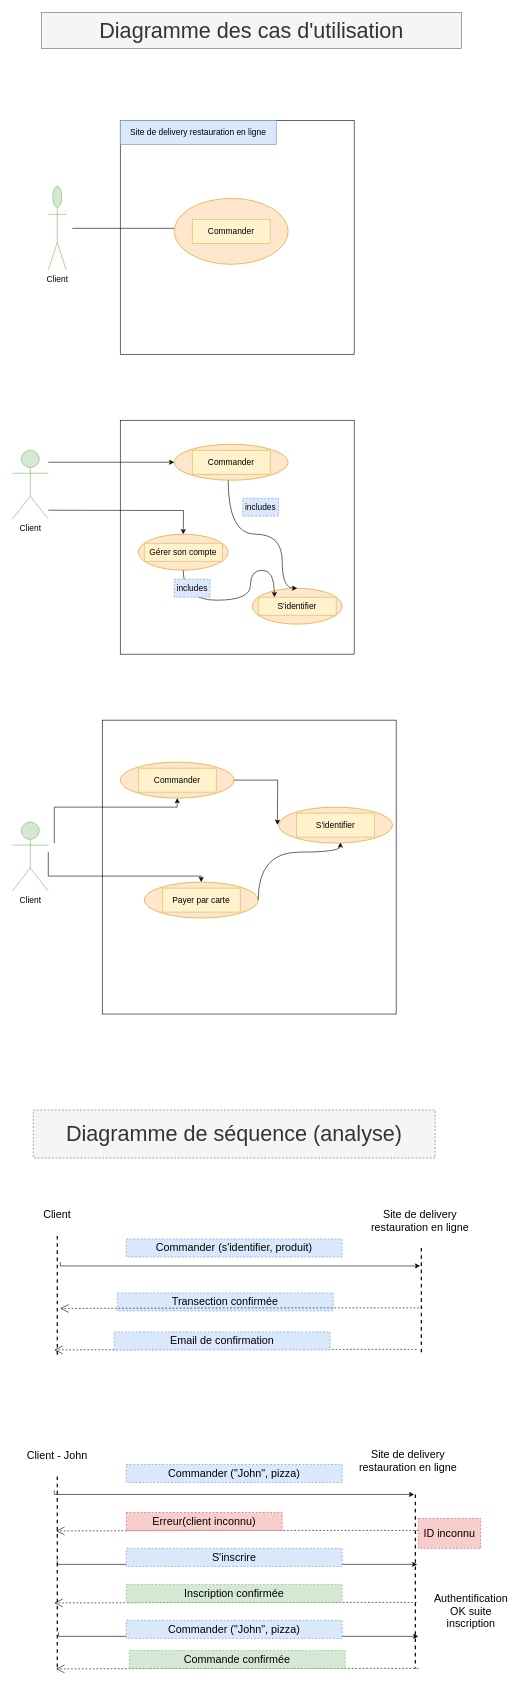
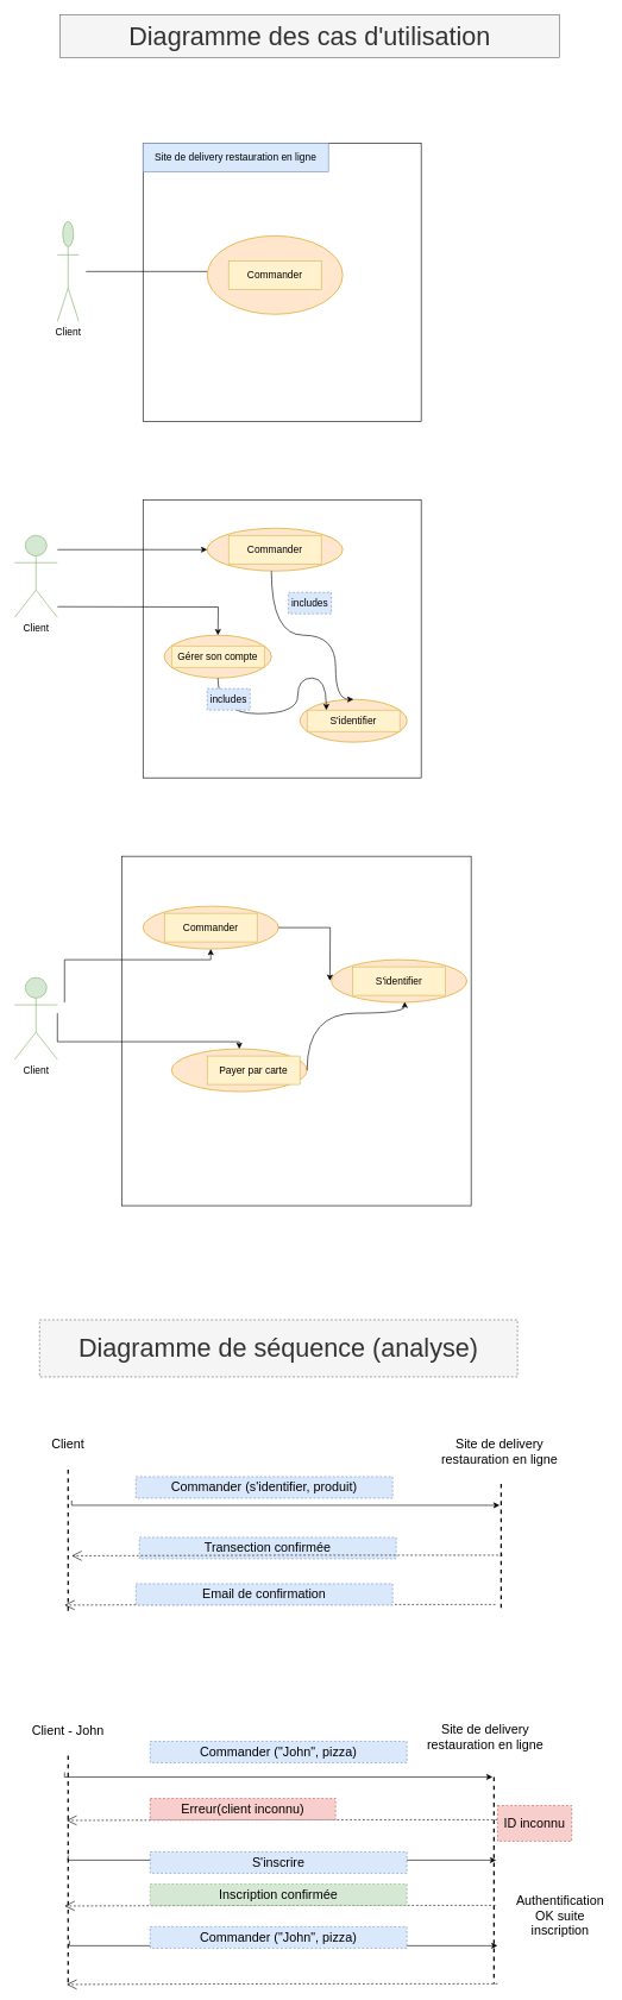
  <mxCell id="0" />
  <mxCell id="1" parent="0" />
  <mxCell id="2" value="" style="whiteSpace=wrap;html=1;aspect=fixed;" parent="1" vertex="1"><mxGeometry x="200" y="200" width="390" height="390" as="geometry" /></mxCell>
  <mxCell id="3" value="" style="ellipse;whiteSpace=wrap;html=1;fillColor=#ffe6cc;strokeColor=#d79b00;" parent="1" vertex="1"><mxGeometry x="290" y="330" width="190" height="110" as="geometry" /></mxCell>
  <mxCell id="4" value="&lt;font style=&quot;font-size: 14px&quot;&gt;Commander&lt;/font&gt;" style="text;html=1;strokeColor=#d6b656;fillColor=#fff2cc;align=center;verticalAlign=middle;whiteSpace=wrap;rounded=0;" parent="1" vertex="1"><mxGeometry x="320" y="365" width="130" height="40" as="geometry" /></mxCell>
  <mxCell id="5" value="&lt;font style=&quot;font-size: 14px&quot;&gt;Site de delivery restauration en ligne&lt;/font&gt;" style="text;html=1;strokeColor=#6c8ebf;fillColor=#dae8fc;align=center;verticalAlign=middle;whiteSpace=wrap;rounded=0;" parent="1" vertex="1"><mxGeometry x="200" y="200" width="260" height="40" as="geometry" /></mxCell>
- <mxCell id="6" value="&lt;font style=&quot;font-size: 36px&quot;&gt;Diagramme des cas d'utilisation&lt;/font&gt;" style="text;html=1;strokeColor=#666666;fillColor=#f5f5f5;align=center;verticalAlign=middle;whiteSpace=wrap;rounded=0;fontColor=#333333;" parent="1" vertex="1"><mxGeometry x="69" y="20" width="700" height="60" as="geometry" /></mxCell>
+ <mxCell id="6" value="&lt;font style=&quot;font-size: 36px&quot;&gt;Diagramme des cas d'utilisation&lt;/font&gt;" style="text;html=1;strokeColor=#666666;fillColor=#f5f5f5;align=center;verticalAlign=middle;whiteSpace=wrap;rounded=0;fontColor=#333333;" parent="1" vertex="1"><mxGeometry x="84" y="20" width="700" height="60" as="geometry" /></mxCell>
  <mxCell id="7" value="" style="line;strokeWidth=1;rotatable=0;dashed=0;labelPosition=right;align=left;verticalAlign=middle;spacingTop=0;spacingLeft=6;points=[];portConstraint=eastwest;fontSize=14;" parent="1" vertex="1"><mxGeometry x="120" y="375" width="170" height="10" as="geometry" /></mxCell>
  <mxCell id="8" value="&lt;font style=&quot;font-size: 14px&quot;&gt;Client&lt;/font&gt;" style="shape=umlActor;verticalLabelPosition=bottom;verticalAlign=top;html=1;outlineConnect=0;fillColor=#d5e8d4;strokeColor=#82b366;" parent="1" vertex="1"><mxGeometry x="80" y="310" width="30" height="140" as="geometry" /></mxCell>
  <mxCell id="9" value="" style="whiteSpace=wrap;html=1;aspect=fixed;" parent="1" vertex="1"><mxGeometry x="200" y="700" width="390" height="390" as="geometry" /></mxCell>
  <mxCell id="10" value="&lt;font style=&quot;font-size: 14px&quot;&gt;Client&lt;/font&gt;" style="shape=umlActor;verticalLabelPosition=bottom;verticalAlign=top;html=1;outlineConnect=0;fillColor=#d5e8d4;strokeColor=#82b366;" parent="1" vertex="1"><mxGeometry x="20" y="750" width="60" height="115" as="geometry" /></mxCell>
  <mxCell id="11" value="" style="ellipse;whiteSpace=wrap;html=1;fillColor=#ffe6cc;strokeColor=#d79b00;" parent="1" vertex="1"><mxGeometry x="290" y="740" width="190" height="60" as="geometry" /></mxCell>
  <mxCell id="12" value="&lt;font style=&quot;font-size: 14px&quot;&gt;Commander&lt;/font&gt;" style="text;html=1;strokeColor=#d6b656;fillColor=#fff2cc;align=center;verticalAlign=middle;whiteSpace=wrap;rounded=0;" parent="1" vertex="1"><mxGeometry x="320" y="750" width="130" height="40" as="geometry" /></mxCell>
  <mxCell id="13" value="" style="ellipse;whiteSpace=wrap;html=1;fillColor=#ffe6cc;strokeColor=#d79b00;" parent="1" vertex="1"><mxGeometry x="230" y="890" width="150" height="60" as="geometry" /></mxCell>
  <mxCell id="14" value="&lt;font style=&quot;font-size: 14px&quot;&gt;Gérer son compte&lt;/font&gt;" style="text;html=1;strokeColor=#d6b656;fillColor=#fff2cc;align=center;verticalAlign=middle;whiteSpace=wrap;rounded=0;" parent="1" vertex="1"><mxGeometry x="240" y="905" width="130" height="30" as="geometry" /></mxCell>
  <mxCell id="15" value="" style="ellipse;whiteSpace=wrap;html=1;fillColor=#ffe6cc;strokeColor=#d79b00;" parent="1" vertex="1"><mxGeometry x="420" y="980" width="150" height="60" as="geometry" /></mxCell>
  <mxCell id="16" value="&lt;font style=&quot;font-size: 14px&quot;&gt;S'identifier&lt;/font&gt;" style="text;html=1;strokeColor=#d6b656;fillColor=#fff2cc;align=center;verticalAlign=middle;whiteSpace=wrap;rounded=0;" parent="1" vertex="1"><mxGeometry x="430" y="995" width="130" height="30" as="geometry" /></mxCell>
  <mxCell id="17" value="" style="endArrow=classic;html=1;rounded=0;fontSize=14;edgeStyle=orthogonalEdgeStyle;" parent="1" edge="1"><mxGeometry width="50" height="50" relative="1" as="geometry"><mxPoint x="80" y="850" as="sourcePoint" /><mxPoint x="305" y="890" as="targetPoint" /></mxGeometry></mxCell>
  <mxCell id="18" value="" style="curved=1;endArrow=classic;html=1;rounded=0;fontSize=14;edgeStyle=orthogonalEdgeStyle;entryX=0.208;entryY=0;entryDx=0;entryDy=0;entryPerimeter=0;" parent="1" source="13" target="16" edge="1"><mxGeometry width="50" height="50" relative="1" as="geometry"><mxPoint x="367" y="1000" as="sourcePoint" /><mxPoint x="417" y="950" as="targetPoint" /><Array as="points"><mxPoint x="305" y="1000" /><mxPoint x="417" y="1000" /><mxPoint x="417" y="950" /><mxPoint x="457" y="950" /></Array></mxGeometry></mxCell>
  <mxCell id="19" value="" style="endArrow=classic;html=1;rounded=0;fontSize=14;edgeStyle=orthogonalEdgeStyle;" parent="1" edge="1"><mxGeometry width="50" height="50" relative="1" as="geometry"><mxPoint x="80" y="770" as="sourcePoint" /><mxPoint x="290" y="770" as="targetPoint" /></mxGeometry></mxCell>
  <mxCell id="20" value="includes" style="text;html=1;strokeColor=#6c8ebf;fillColor=#dae8fc;align=center;verticalAlign=middle;whiteSpace=wrap;rounded=0;dashed=1;fontSize=14;" parent="1" vertex="1"><mxGeometry x="404" y="830" width="60" height="30" as="geometry" /></mxCell>
  <mxCell id="21" value="includes" style="text;html=1;strokeColor=#6c8ebf;fillColor=#dae8fc;align=center;verticalAlign=middle;whiteSpace=wrap;rounded=0;dashed=1;fontSize=14;" parent="1" vertex="1"><mxGeometry x="290" y="965" width="60" height="30" as="geometry" /></mxCell>
  <mxCell id="22" value="" style="whiteSpace=wrap;html=1;aspect=fixed;" parent="1" vertex="1"><mxGeometry x="170" y="1200" width="490" height="490" as="geometry" /></mxCell>
  <mxCell id="23" value="" style="ellipse;whiteSpace=wrap;html=1;fillColor=#ffe6cc;strokeColor=#d79b00;" parent="1" vertex="1"><mxGeometry x="464" y="1345" width="190" height="60" as="geometry" /></mxCell>
  <mxCell id="24" value="&lt;font style=&quot;font-size: 14px&quot;&gt;S'identifier&lt;/font&gt;" style="text;html=1;strokeColor=#d6b656;fillColor=#fff2cc;align=center;verticalAlign=middle;whiteSpace=wrap;rounded=0;" parent="1" vertex="1"><mxGeometry x="494" y="1355" width="130" height="40" as="geometry" /></mxCell>
  <mxCell id="25" value="&lt;font style=&quot;font-size: 14px&quot;&gt;Client&lt;/font&gt;" style="shape=umlActor;verticalLabelPosition=bottom;verticalAlign=top;html=1;outlineConnect=0;fillColor=#d5e8d4;strokeColor=#82b366;" parent="1" vertex="1"><mxGeometry x="20" y="1370" width="60" height="115" as="geometry" /></mxCell>
  <mxCell id="26" value="" style="curved=1;endArrow=classic;html=1;rounded=0;fontSize=14;edgeStyle=orthogonalEdgeStyle;entryX=0.5;entryY=0;entryDx=0;entryDy=0;" parent="1" target="15" edge="1"><mxGeometry width="50" height="50" relative="1" as="geometry"><mxPoint x="380" y="800" as="sourcePoint" /><mxPoint x="532.04" y="845" as="targetPoint" /><Array as="points"><mxPoint x="380" y="890" /><mxPoint x="470" y="890" /><mxPoint x="470" y="980" /></Array></mxGeometry></mxCell>
  <mxCell id="27" value="" style="ellipse;whiteSpace=wrap;html=1;fillColor=#ffe6cc;strokeColor=#d79b00;" parent="1" vertex="1"><mxGeometry x="200" y="1270" width="190" height="60" as="geometry" /></mxCell>
  <mxCell id="28" value="&lt;font style=&quot;font-size: 14px&quot;&gt;Commander&lt;/font&gt;" style="text;html=1;strokeColor=#d6b656;fillColor=#fff2cc;align=center;verticalAlign=middle;whiteSpace=wrap;rounded=0;" parent="1" vertex="1"><mxGeometry x="230" y="1280" width="130" height="40" as="geometry" /></mxCell>
  <mxCell id="29" value="" style="ellipse;whiteSpace=wrap;html=1;fillColor=#ffe6cc;strokeColor=#d79b00;" parent="1" vertex="1"><mxGeometry x="240" y="1470" width="190" height="60" as="geometry" /></mxCell>
- <mxCell id="30" value="&lt;font style=&quot;font-size: 14px&quot;&gt;Payer par carte&lt;/font&gt;" style="text;html=1;strokeColor=#d6b656;fillColor=#fff2cc;align=center;verticalAlign=middle;whiteSpace=wrap;rounded=0;" parent="1" vertex="1"><mxGeometry x="270" y="1480" width="130" height="40" as="geometry" /></mxCell>
+ <mxCell id="30" value="&lt;font style=&quot;font-size: 14px&quot;&gt;Payer par carte&lt;/font&gt;" style="text;html=1;strokeColor=#d6b656;fillColor=#fff2cc;align=center;verticalAlign=middle;whiteSpace=wrap;rounded=0;" parent="1" vertex="1"><mxGeometry x="290" y="1480" width="130" height="40" as="geometry" /></mxCell>
  <mxCell id="31" value="" style="endArrow=classic;html=1;rounded=0;fontSize=14;edgeStyle=orthogonalEdgeStyle;entryX=0.5;entryY=1;entryDx=0;entryDy=0;" parent="1" target="27" edge="1"><mxGeometry width="50" height="50" relative="1" as="geometry"><mxPoint x="90" y="1405" as="sourcePoint" /><mxPoint x="270" y="1365" as="targetPoint" /><Array as="points"><mxPoint x="90" y="1345" /><mxPoint x="295" y="1345" /></Array></mxGeometry></mxCell>
  <mxCell id="32" value="" style="endArrow=classic;html=1;rounded=0;fontSize=14;edgeStyle=orthogonalEdgeStyle;exitX=1;exitY=0.5;exitDx=0;exitDy=0;" parent="1" source="27" edge="1"><mxGeometry width="50" height="50" relative="1" as="geometry"><mxPoint x="362" y="1374.5" as="sourcePoint" /><mxPoint x="462" y="1374.5" as="targetPoint" /></mxGeometry></mxCell>
  <mxCell id="33" value="" style="endArrow=classic;html=1;rounded=0;fontSize=14;edgeStyle=orthogonalEdgeStyle;entryX=0.5;entryY=0;entryDx=0;entryDy=0;" parent="1" target="29" edge="1"><mxGeometry width="50" height="50" relative="1" as="geometry"><mxPoint x="80" y="1420" as="sourcePoint" /><mxPoint x="310" y="1345" as="targetPoint" /><Array as="points"><mxPoint x="80" y="1460" /><mxPoint x="335" y="1460" /></Array></mxGeometry></mxCell>
  <mxCell id="34" value="" style="curved=1;endArrow=classic;html=1;rounded=0;fontSize=14;fontColor=none;edgeStyle=orthogonalEdgeStyle;entryX=0.542;entryY=0.983;entryDx=0;entryDy=0;entryPerimeter=0;exitX=1;exitY=0.5;exitDx=0;exitDy=0;" parent="1" source="29" target="23" edge="1"><mxGeometry width="50" height="50" relative="1" as="geometry"><mxPoint x="380" y="1470" as="sourcePoint" /><mxPoint x="430" y="1420" as="targetPoint" /><Array as="points"><mxPoint x="430" y="1420" /><mxPoint x="567" y="1420" /></Array></mxGeometry></mxCell>
  <mxCell id="35" value="" style="endArrow=classic;html=1;rounded=0;fontSize=14;edgeStyle=orthogonalEdgeStyle;exitX=0.217;exitY=0;exitDx=0;exitDy=0;exitPerimeter=0;" parent="1" source="39" edge="1"><mxGeometry width="50" height="50" relative="1" as="geometry"><mxPoint x="185" y="2110" as="sourcePoint" /><mxPoint x="700" y="2110" as="targetPoint" /><Array as="points"><mxPoint x="100" y="2110" /></Array></mxGeometry></mxCell>
  <mxCell id="36" value="&lt;font style=&quot;font-size: 18px&quot;&gt;Site de delivery restauration en ligne&lt;/font&gt;" style="text;html=1;strokeColor=none;fillColor=none;align=center;verticalAlign=middle;whiteSpace=wrap;rounded=0;dashed=1;fontSize=14;fontColor=none;" parent="1" vertex="1"><mxGeometry x="590" y="2010" width="220" height="50" as="geometry" /></mxCell>
- <mxCell id="37" value="&lt;font style=&quot;font-size: 18px&quot;&gt;Commander (s'identifier, produit)&lt;/font&gt;" style="text;html=1;strokeColor=#6c8ebf;fillColor=#dae8fc;align=center;verticalAlign=middle;whiteSpace=wrap;rounded=0;dashed=1;fontSize=14;" parent="1" vertex="1"><mxGeometry x="210" y="2065" width="360" height="30" as="geometry" /></mxCell>
+ <mxCell id="37" value="&lt;font style=&quot;font-size: 18px&quot;&gt;Commander (s'identifier, produit)&lt;/font&gt;" style="text;html=1;strokeColor=#6c8ebf;fillColor=#dae8fc;align=center;verticalAlign=middle;whiteSpace=wrap;rounded=0;dashed=1;fontSize=14;" parent="1" vertex="1"><mxGeometry x="190" y="2070" width="360" height="30" as="geometry" /></mxCell>
  <mxCell id="38" value="&lt;font style=&quot;font-size: 36px&quot;&gt;Diagramme de séquence (analyse)&lt;/font&gt;" style="text;html=1;strokeColor=#666666;fillColor=#f5f5f5;align=center;verticalAlign=middle;whiteSpace=wrap;rounded=0;dashed=1;fontSize=18;fontColor=#333333;" parent="1" vertex="1"><mxGeometry x="55" y="1850" width="670" height="80" as="geometry" /></mxCell>
  <mxCell id="39" value="" style="line;strokeWidth=2;direction=south;html=1;dashed=1;fontSize=36;fontColor=none;align=left;" parent="1" vertex="1"><mxGeometry x="90" y="2060" width="10" height="200" as="geometry" /></mxCell>
  <mxCell id="40" value="" style="line;strokeWidth=2;direction=south;html=1;dashed=1;fontSize=36;fontColor=none;align=left;" parent="1" vertex="1"><mxGeometry x="697" y="2080" width="10" height="180" as="geometry" /></mxCell>
  <mxCell id="41" value="&lt;font style=&quot;font-size: 18px&quot;&gt;Client&lt;/font&gt;" style="text;html=1;strokeColor=none;fillColor=none;align=center;verticalAlign=middle;whiteSpace=wrap;rounded=0;dashed=1;fontSize=14;fontColor=none;" parent="1" vertex="1"><mxGeometry x="50" y="2010" width="90" height="30" as="geometry" /></mxCell>
  <mxCell id="42" value="" style="endArrow=open;endSize=12;dashed=1;html=1;rounded=0;fontSize=14;fontColor=none;edgeStyle=orthogonalEdgeStyle;exitX=0.556;exitY=0.7;exitDx=0;exitDy=0;exitPerimeter=0;entryX=0.526;entryY=0.4;entryDx=0;entryDy=0;entryPerimeter=0;fontStyle=1" parent="1" edge="1"><mxGeometry width="160" relative="1" as="geometry"><mxPoint x="694" y="2249.1" as="sourcePoint" /><mxPoint x="90" y="2250" as="targetPoint" /><Array as="points"><mxPoint x="392" y="2249" /><mxPoint x="127" y="2250" /></Array></mxGeometry></mxCell>
  <mxCell id="43" value="&lt;font style=&quot;font-size: 18px&quot;&gt;Transection confirmée&lt;/font&gt;" style="text;html=1;strokeColor=#6c8ebf;fillColor=#dae8fc;align=center;verticalAlign=middle;whiteSpace=wrap;rounded=0;dashed=1;fontSize=14;" parent="1" vertex="1"><mxGeometry x="195" y="2155" width="360" height="30" as="geometry" /></mxCell>
  <mxCell id="44" value="&lt;font style=&quot;font-size: 18px&quot;&gt;Email de confirmation&lt;/font&gt;" style="text;html=1;strokeColor=#6c8ebf;fillColor=#dae8fc;align=center;verticalAlign=middle;whiteSpace=wrap;rounded=0;dashed=1;fontSize=14;" parent="1" vertex="1"><mxGeometry x="190" y="2220" width="360" height="30" as="geometry" /></mxCell>
  <mxCell id="45" value="" style="endArrow=classic;html=1;rounded=0;fontSize=14;edgeStyle=orthogonalEdgeStyle;exitX=0.217;exitY=0;exitDx=0;exitDy=0;exitPerimeter=0;" parent="1" edge="1"><mxGeometry width="50" height="50" relative="1" as="geometry"><mxPoint x="95" y="2601" as="sourcePoint" /><mxPoint x="695" y="2607.6" as="targetPoint" /><Array as="points"><mxPoint x="95" y="2607.6" /></Array></mxGeometry></mxCell>
  <mxCell id="46" value="" style="endArrow=classic;html=1;rounded=0;fontSize=14;edgeStyle=orthogonalEdgeStyle;exitX=0.217;exitY=0;exitDx=0;exitDy=0;exitPerimeter=0;" parent="1" edge="1"><mxGeometry width="50" height="50" relative="1" as="geometry"><mxPoint x="97" y="2721" as="sourcePoint" /><mxPoint x="697" y="2727.6" as="targetPoint" /><Array as="points"><mxPoint x="97" y="2727.6" /></Array></mxGeometry></mxCell>
  <mxCell id="47" value="" style="line;strokeWidth=2;direction=south;html=1;dashed=1;fontSize=36;fontColor=none;align=left;" parent="1" vertex="1"><mxGeometry x="90" y="2461" width="10" height="320" as="geometry" /></mxCell>
  <mxCell id="48" value="" style="line;strokeWidth=2;direction=south;html=1;dashed=1;fontSize=36;fontColor=none;align=left;" parent="1" vertex="1"><mxGeometry x="687" y="2491" width="10" height="290" as="geometry" /></mxCell>
  <mxCell id="49" value="" style="endArrow=classic;html=1;rounded=0;fontSize=14;edgeStyle=orthogonalEdgeStyle;exitX=0.217;exitY=0;exitDx=0;exitDy=0;exitPerimeter=0;" parent="1" edge="1"><mxGeometry width="50" height="50" relative="1" as="geometry"><mxPoint x="90" y="2484.4" as="sourcePoint" /><mxPoint x="690" y="2491" as="targetPoint" /><Array as="points"><mxPoint x="90" y="2491" /></Array></mxGeometry></mxCell>
  <mxCell id="50" value="" style="endArrow=open;endSize=12;dashed=1;html=1;rounded=0;fontSize=14;fontColor=none;edgeStyle=orthogonalEdgeStyle;exitX=0.556;exitY=0.7;exitDx=0;exitDy=0;exitPerimeter=0;entryX=0.526;entryY=0.4;entryDx=0;entryDy=0;entryPerimeter=0;fontStyle=1" parent="1" edge="1"><mxGeometry width="160" relative="1" as="geometry"><mxPoint x="697" y="2551" as="sourcePoint" /><mxPoint x="93" y="2551.9" as="targetPoint" /><Array as="points"><mxPoint x="395" y="2550.9" /><mxPoint x="130" y="2551.9" /></Array></mxGeometry></mxCell>
  <mxCell id="51" value="" style="endArrow=open;endSize=12;dashed=1;html=1;rounded=0;fontSize=14;fontColor=none;edgeStyle=orthogonalEdgeStyle;exitX=0.556;exitY=0.7;exitDx=0;exitDy=0;exitPerimeter=0;entryX=0.526;entryY=0.4;entryDx=0;entryDy=0;entryPerimeter=0;fontStyle=1" parent="1" edge="1"><mxGeometry width="160" relative="1" as="geometry"><mxPoint x="694" y="2671" as="sourcePoint" /><mxPoint x="90" y="2671.9" as="targetPoint" /><Array as="points"><mxPoint x="392" y="2670.9" /><mxPoint x="127" y="2671.9" /></Array></mxGeometry></mxCell>
  <mxCell id="52" value="" style="endArrow=open;endSize=12;dashed=1;html=1;rounded=0;fontSize=14;fontColor=none;edgeStyle=orthogonalEdgeStyle;exitX=0.556;exitY=0.7;exitDx=0;exitDy=0;exitPerimeter=0;entryX=0.526;entryY=0.4;entryDx=0;entryDy=0;entryPerimeter=0;fontStyle=1" parent="1" edge="1"><mxGeometry width="160" relative="1" as="geometry"><mxPoint x="697" y="2781" as="sourcePoint" /><mxPoint x="93" y="2781.9" as="targetPoint" /><Array as="points"><mxPoint x="395" y="2780.9" /><mxPoint x="130" y="2781.9" /></Array></mxGeometry></mxCell>
  <mxCell id="53" value="&lt;font style=&quot;font-size: 18px&quot;&gt;Client - John&lt;/font&gt;" style="text;html=1;strokeColor=none;fillColor=none;align=center;verticalAlign=middle;whiteSpace=wrap;rounded=0;dashed=1;fontSize=14;fontColor=none;" parent="1" vertex="1"><mxGeometry x="25" y="2411" width="140" height="30" as="geometry" /></mxCell>
  <mxCell id="54" value="&lt;font style=&quot;font-size: 18px&quot;&gt;Site de delivery restauration en ligne&lt;/font&gt;" style="text;html=1;strokeColor=none;fillColor=none;align=center;verticalAlign=middle;whiteSpace=wrap;rounded=0;dashed=1;fontSize=14;fontColor=none;" parent="1" vertex="1"><mxGeometry x="570" y="2410" width="220" height="50" as="geometry" /></mxCell>
  <mxCell id="55" value="&lt;font style=&quot;font-size: 18px&quot;&gt;Commander (&quot;John&quot;, pizza)&lt;/font&gt;" style="text;html=1;strokeColor=#6c8ebf;fillColor=#dae8fc;align=center;verticalAlign=middle;whiteSpace=wrap;rounded=0;dashed=1;fontSize=14;" parent="1" vertex="1"><mxGeometry x="210" y="2441" width="360" height="30" as="geometry" /></mxCell>
  <mxCell id="56" value="&lt;font style=&quot;font-size: 18px&quot;&gt;Erreur(client inconnu)&lt;/font&gt;" style="text;html=1;strokeColor=#b85450;fillColor=#f8cecc;align=center;verticalAlign=middle;whiteSpace=wrap;rounded=0;dashed=1;fontSize=14;" parent="1" vertex="1"><mxGeometry x="210" y="2521" width="260" height="30" as="geometry" /></mxCell>
  <mxCell id="57" value="" style="endArrow=open;endSize=12;dashed=1;html=1;rounded=0;fontSize=14;fontColor=none;edgeStyle=orthogonalEdgeStyle;exitX=0.556;exitY=0.7;exitDx=0;exitDy=0;exitPerimeter=0;entryX=0.526;entryY=0.4;entryDx=0;entryDy=0;entryPerimeter=0;fontStyle=1" parent="1" edge="1"><mxGeometry width="160" relative="1" as="geometry"><mxPoint x="704" y="2180" as="sourcePoint" /><mxPoint x="100" y="2180.9" as="targetPoint" /><Array as="points"><mxPoint x="402" y="2179.9" /><mxPoint x="137" y="2180.9" /></Array></mxGeometry></mxCell>
- <mxCell id="58" value="&lt;font style=&quot;font-size: 18px&quot;&gt;S'inscrire&lt;/font&gt;" style="text;html=1;strokeColor=#6c8ebf;fillColor=#dae8fc;align=center;verticalAlign=middle;whiteSpace=wrap;rounded=0;dashed=1;fontSize=14;" parent="1" vertex="1"><mxGeometry x="210" y="2581" width="360" height="30" as="geometry" /></mxCell>
+ <mxCell id="58" value="&lt;font style=&quot;font-size: 18px&quot;&gt;S'inscrire&lt;/font&gt;" style="text;html=1;strokeColor=#6c8ebf;fillColor=#dae8fc;align=center;verticalAlign=middle;whiteSpace=wrap;rounded=0;dashed=1;fontSize=14;" parent="1" vertex="1"><mxGeometry x="210" y="2596" width="360" height="30" as="geometry" /></mxCell>
  <mxCell id="59" value="&lt;font style=&quot;font-size: 18px&quot;&gt;Inscription confirmée&lt;/font&gt;" style="text;html=1;strokeColor=#82b366;fillColor=#d5e8d4;align=center;verticalAlign=middle;whiteSpace=wrap;rounded=0;dashed=1;fontSize=14;" parent="1" vertex="1"><mxGeometry x="210" y="2641" width="360" height="30" as="geometry" /></mxCell>
  <mxCell id="60" value="&lt;font style=&quot;font-size: 18px&quot;&gt;Commander (&quot;John&quot;, pizza)&lt;/font&gt;" style="text;html=1;strokeColor=#6c8ebf;fillColor=#dae8fc;align=center;verticalAlign=middle;whiteSpace=wrap;rounded=0;dashed=1;fontSize=14;" parent="1" vertex="1"><mxGeometry x="210" y="2701" width="360" height="30" as="geometry" /></mxCell>
- <mxCell id="61" value="&lt;font style=&quot;font-size: 18px&quot;&gt;Commande confirmée&lt;/font&gt;" style="text;html=1;strokeColor=#82b366;fillColor=#d5e8d4;align=center;verticalAlign=middle;whiteSpace=wrap;rounded=0;dashed=1;fontSize=14;" parent="1" vertex="1"><mxGeometry x="215" y="2751" width="360" height="30" as="geometry" /></mxCell>
  <mxCell id="62" value="&lt;font style=&quot;font-size: 18px&quot;&gt;ID inconnu&lt;/font&gt;" style="text;html=1;strokeColor=#b85450;fillColor=#f8cecc;align=center;verticalAlign=middle;whiteSpace=wrap;rounded=0;dashed=1;fontSize=14;" parent="1" vertex="1"><mxGeometry x="697" y="2531" width="104" height="50" as="geometry" /></mxCell>
  <mxCell id="63" value="&lt;font style=&quot;font-size: 18px&quot;&gt;Authentification OK suite inscription&lt;/font&gt;" style="text;html=1;strokeColor=none;fillColor=none;align=center;verticalAlign=middle;whiteSpace=wrap;rounded=0;dashed=1;fontSize=14;fontColor=none;" parent="1" vertex="1"><mxGeometry x="720" y="2641" width="130" height="90" as="geometry" /></mxCell>
